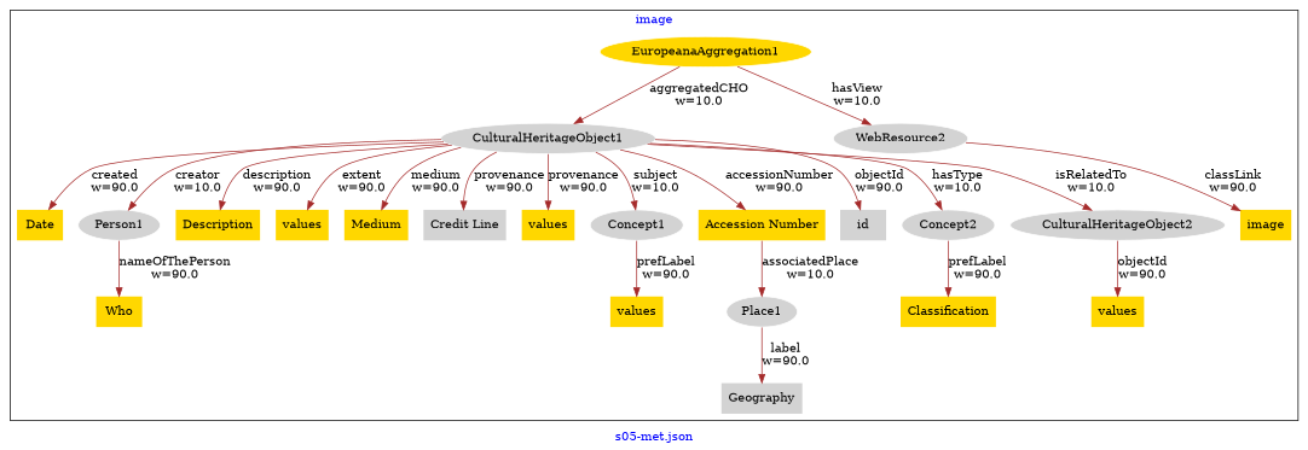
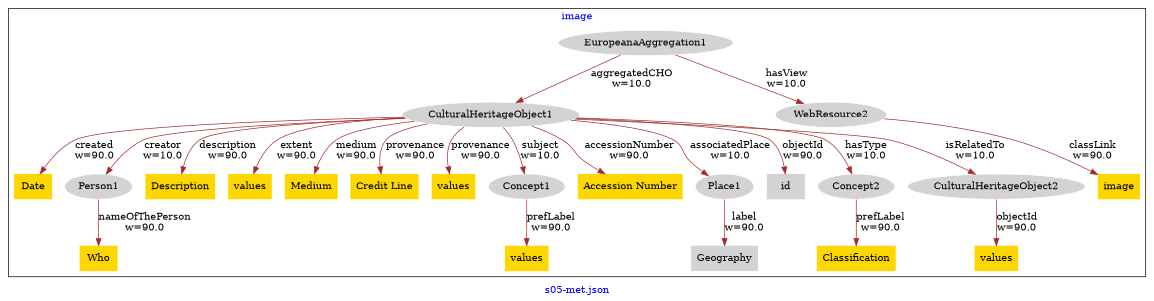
  digraph {
    fontcolor=blue
    label="s05-met.json"
    remincross=true
    node [fillcolor=gold style=filled shape=plaintext]
    edge [color=brown fontcolor=black]
    n1 [color=white fillcolor=lightgray label="CulturalHeritageObject1\n" shape=""]
    n2 [label="Date\n"]
    n3 [color=white fillcolor=lightgray label="Person1\n" shape=""]
    n4 [label="Description\n"]
    n5 [label="values\n"]
    n6 [label="Medium\n"]
-   n7 [fillcolor=lightgray label="Credit Line\n"]
+   n7 [label="Credit Line\n"]
    n8 [label="values\n"]
    n9 [color=white fillcolor=lightgray label="Concept1\n" shape=""]
    n10 [label="Accession Number\n"]
    n11 [color=white fillcolor=lightgray label="Place1\n" shape=""]
    n12 [fillcolor=lightgray label="id\n"]
    n13 [color=white fillcolor=lightgray label="Concept2\n" shape=""]
    n14 [color=white fillcolor=lightgray label="CulturalHeritageObject2\n" shape=""]
    n15 [label="values\n"]
    n16 [label="Who\n"]
    n17 [fillcolor=lightgray label="Geography\n"]
-   n18 [color=white label="EuropeanaAggregation1\n" shape=""]
+   n18 [color=white fillcolor=lightgray label="EuropeanaAggregation1\n" shape=""]
    n19 [color=white fillcolor=lightgray label="WebResource2\n" shape=""]
    n20 [label="image\n"]
    n21 [label="values\n"]
    n22 [label="Classification\n"]
    subgraph cluster_1 {
      label=image
      n1
      n2
      n3
      n4
      n5
      n6
      n7
      n8
      n9
      n10
      n11
      n12
      n13
      n14
      n15
      n16
      n17
      n18
      n19
      n20
      n21
      n22
    }
    n1 -> n2 [label="created\nw=90.0"]
    n1 -> n3 [label="creator\nw=10.0"]
    n1 -> n4 [label="description\nw=90.0"]
    n1 -> n5 [label="extent\nw=90.0"]
    n1 -> n6 [label="medium\nw=90.0"]
    n1 -> n7 [label="provenance\nw=90.0"]
    n1 -> n8 [label="provenance\nw=90.0"]
    n1 -> n9 [label="subject\nw=10.0"]
    n1 -> n10 [label="accessionNumber\nw=90.0"]
-   n10 -> n11 [label="associatedPlace\nw=10.0"]
+   n1 -> n11 [label="associatedPlace\nw=10.0"]
    n1 -> n12 [label="objectId\nw=90.0"]
    n1 -> n13 [label="hasType\nw=10.0"]
    n1 -> n14 [label="isRelatedTo\nw=10.0"]
    n3 -> n16 [label="nameOfThePerson\nw=90.0"]
    n9 -> n21 [label="prefLabel\nw=90.0"]
    n11 -> n17 [label="label\nw=90.0"]
    n13 -> n22 [label="prefLabel\nw=90.0"]
    n14 -> n15 [label="objectId\nw=90.0"]
    n18 -> n1 [label="aggregatedCHO\nw=10.0"]
    n18 -> n19 [label="hasView\nw=10.0"]
    n19 -> n20 [label="classLink\nw=90.0"]
  }
